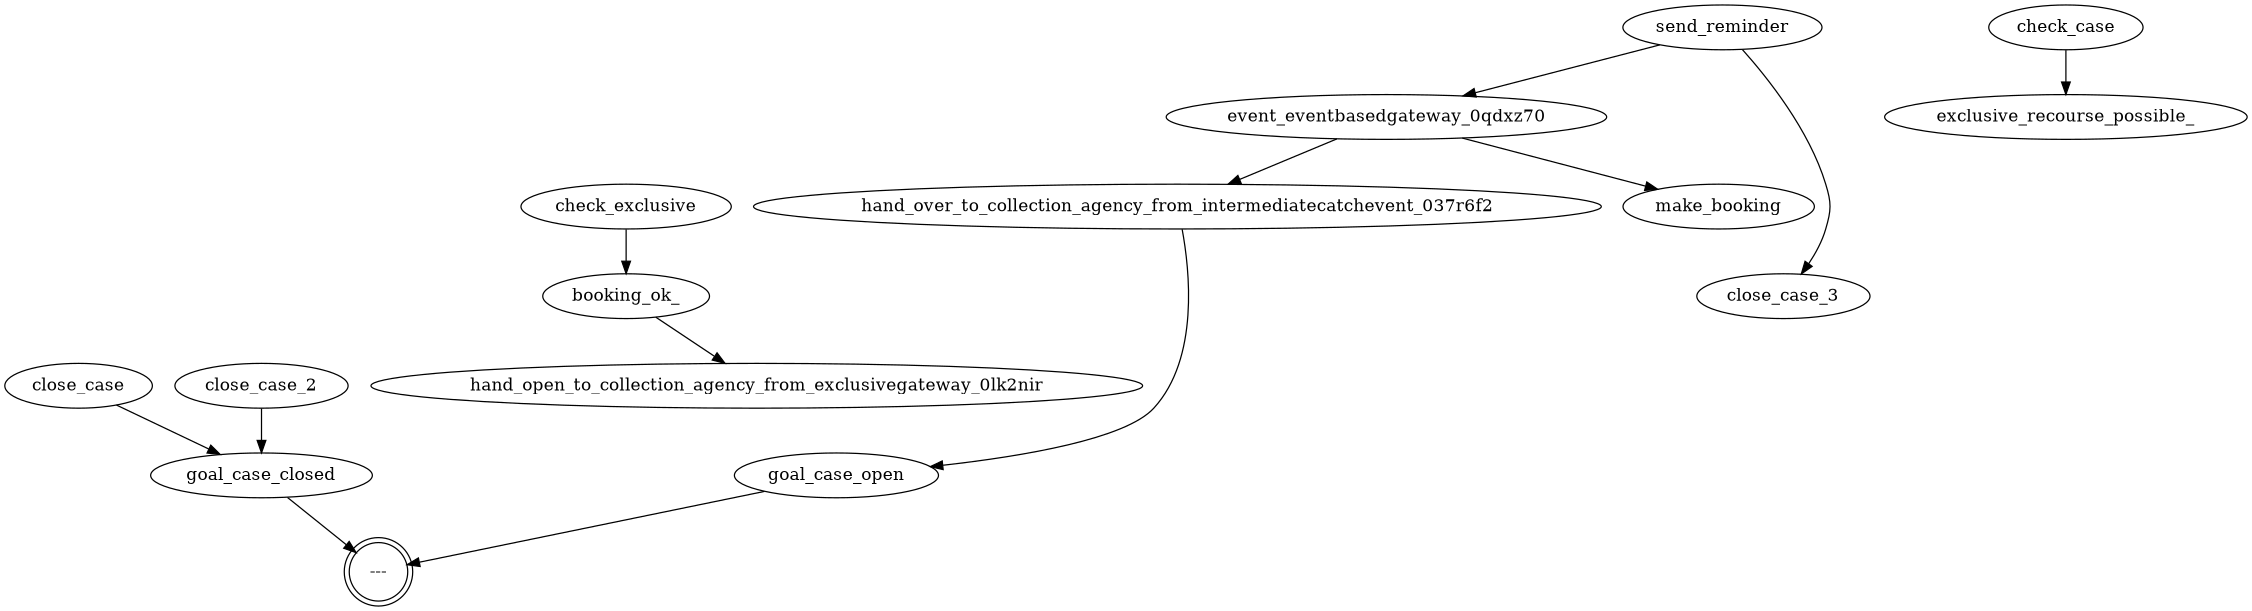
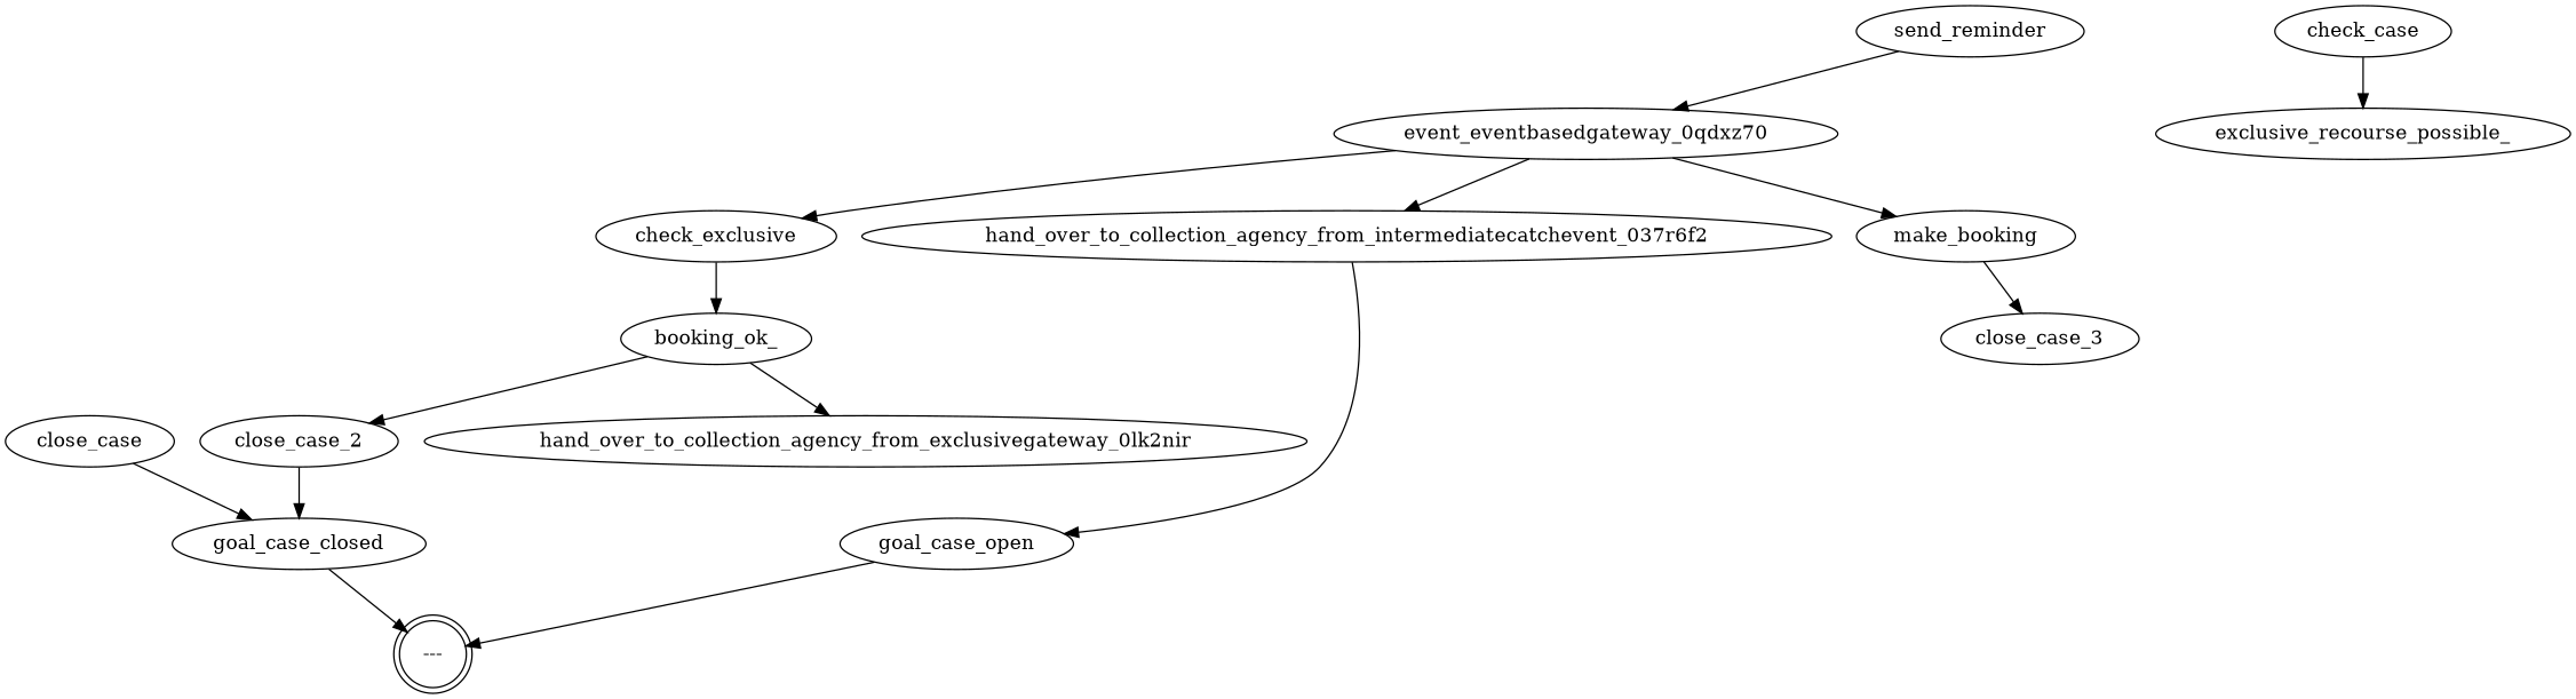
  digraph {
    n1 [label="---" shape=doublecircle]
    n2 [label=goal_case_closed]
    n3 [label=close_case]
    n4 [label=exclusive_recourse_possible_]
    n5 [label=check_case]
    n6 [label=send_reminder]
    n7 [label=event_eventbasedgateway_0qdxz70]
    n8 [label=hand_over_to_collection_agency_from_intermediatecatchevent_037r6f2]
    n9 [label=goal_case_open]
    n10 [label=make_booking]
    n11 [label=check_exclusive]
    n12 [label=close_case_3]
    n13 [label=booking_ok_]
    n14 [label=close_case_2]
-   n15 [label=hand_open_to_collection_agency_from_exclusivegateway_0lk2nir]
+   n15 [label=hand_over_to_collection_agency_from_exclusivegateway_0lk2nir]
    n2 -> n1
    n3 -> n2
    n5 -> n4
    n6 -> n7
    n7 -> n8
    n7 -> n10
+   n7 -> n11
    n8 -> n9
    n9 -> n1
-   n6 -> n12
+   n10 -> n12
    n11 -> n13
+   n13 -> n14
    n13 -> n15
    n14 -> n2
  }
